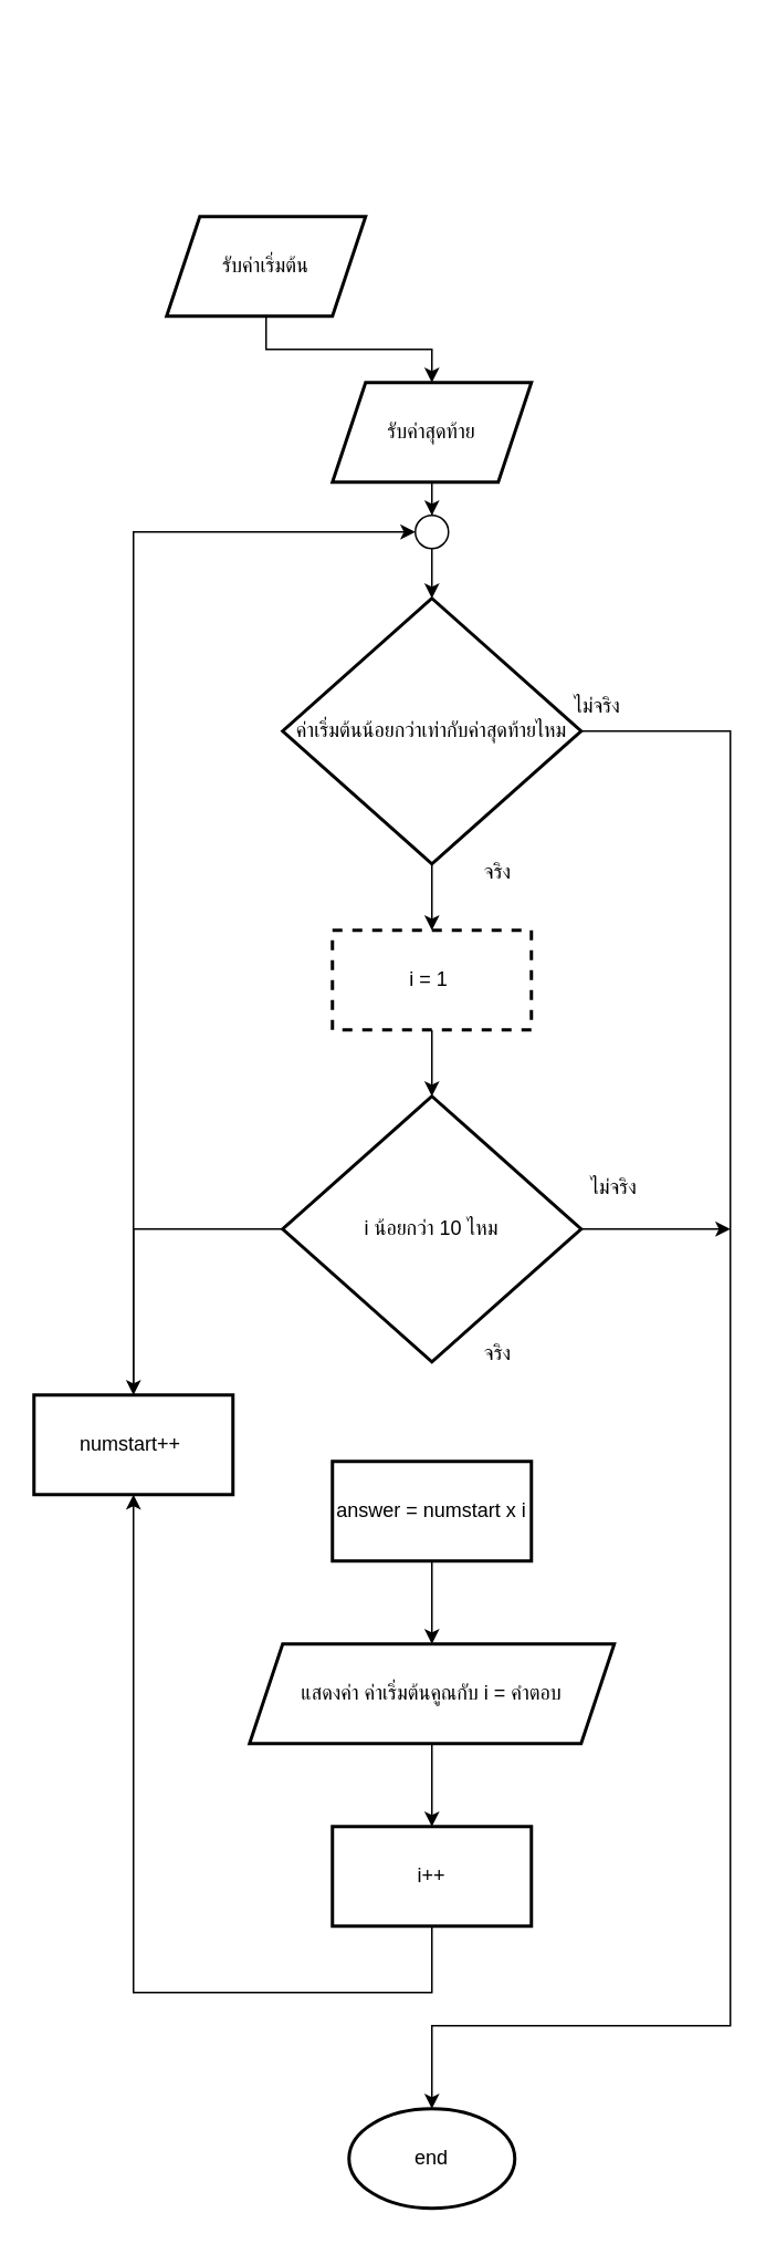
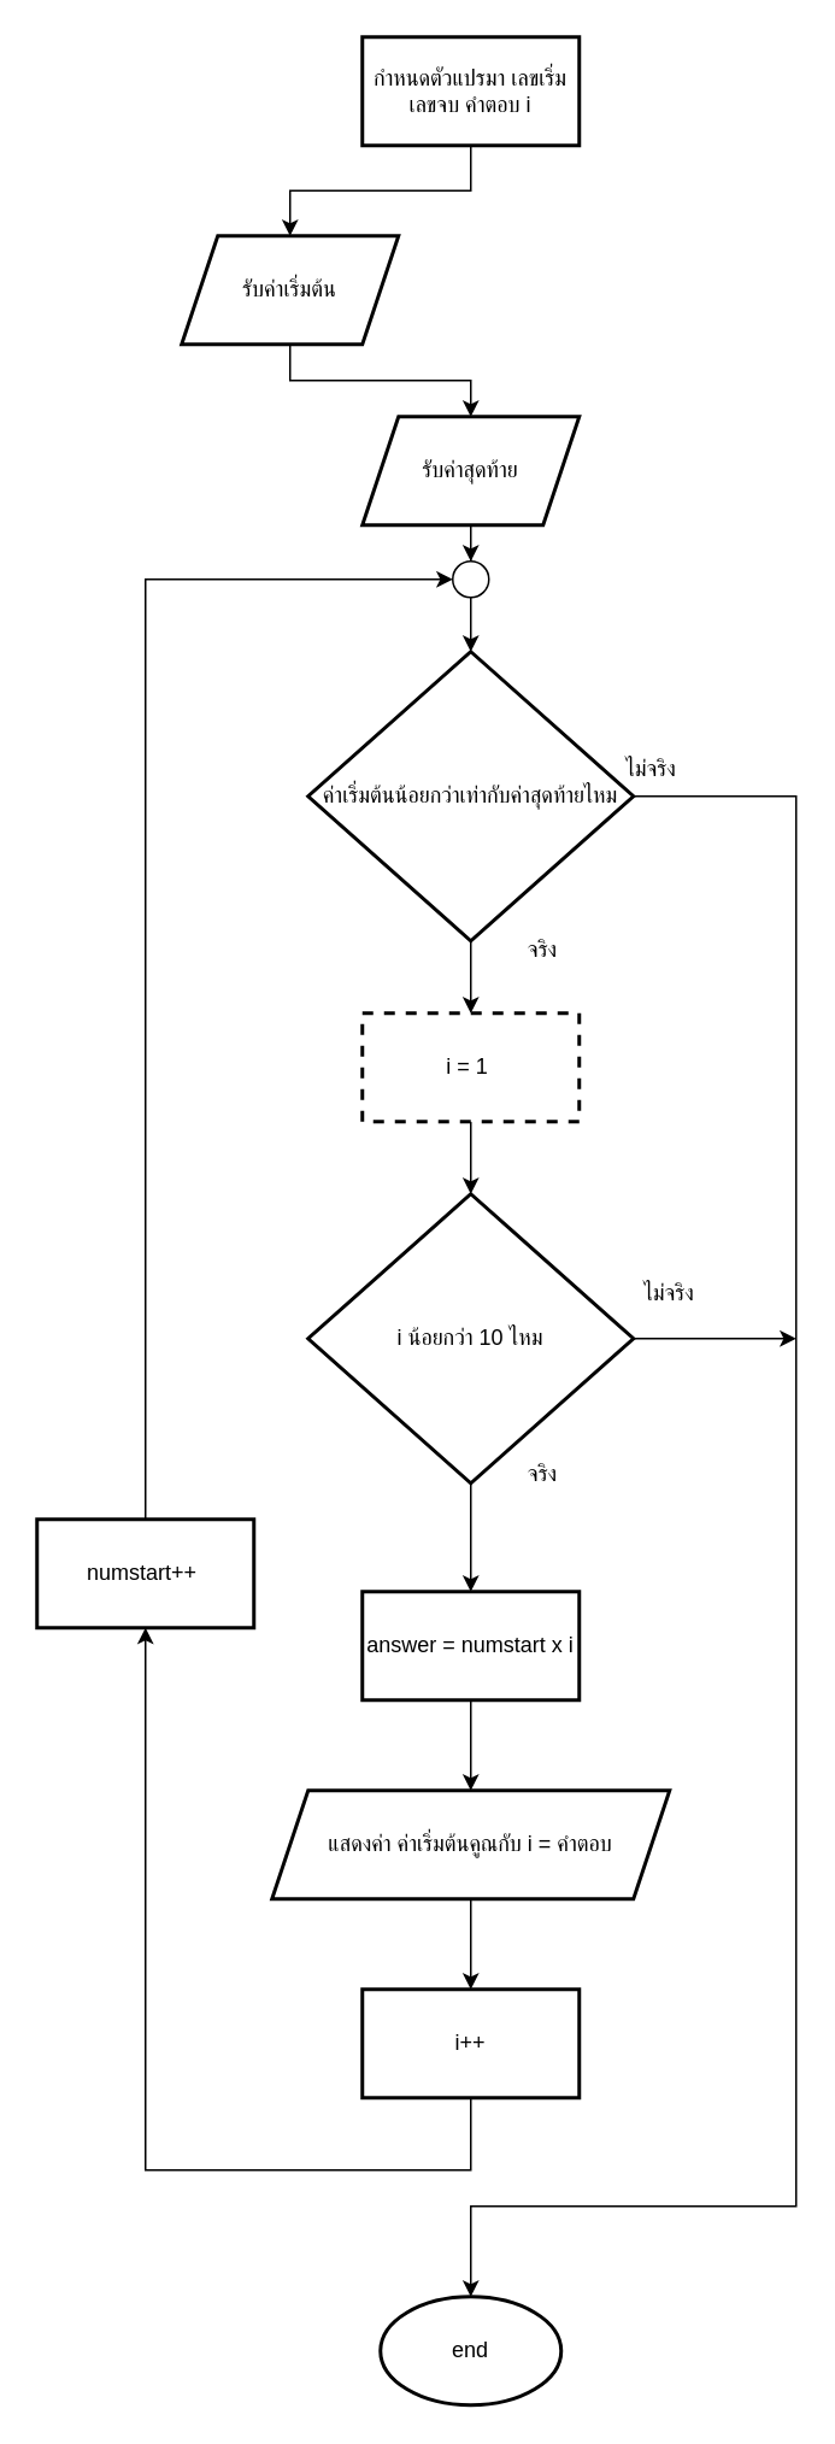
  <mxCell id="0" />
  <mxCell id="1" parent="0" />
+ <mxCell id="2" value="" style="edgeStyle=orthogonalEdgeStyle;rounded=0;orthogonalLoop=1;jettySize=auto;html=1;" edge="1" parent="1" source="3" target="5"><mxGeometry relative="1" as="geometry" /></mxCell>
+ <mxCell id="3" value="กำหนดตัวแปรมา เลขเริ่ม เลขจบ คำตอบ i" style="whiteSpace=wrap;html=1;strokeWidth=2;" vertex="1" parent="1"><mxGeometry x="200" y="20" width="120" height="60" as="geometry" /></mxCell>
  <mxCell id="4" value="" style="edgeStyle=orthogonalEdgeStyle;rounded=0;orthogonalLoop=1;jettySize=auto;html=1;" edge="1" parent="1" source="5" target="7"><mxGeometry relative="1" as="geometry" /></mxCell>
  <mxCell id="5" value="รับค่าเริ่มต้น" style="shape=parallelogram;perimeter=parallelogramPerimeter;whiteSpace=wrap;html=1;fixedSize=1;strokeWidth=2;" vertex="1" parent="1"><mxGeometry x="100" y="130" width="120" height="60" as="geometry" /></mxCell>
  <mxCell id="6" value="" style="edgeStyle=orthogonalEdgeStyle;rounded=0;orthogonalLoop=1;jettySize=auto;html=1;" edge="1" parent="1" source="27" target="10"><mxGeometry relative="1" as="geometry" /></mxCell>
  <mxCell id="7" value="รับค่าสุดท้าย" style="shape=parallelogram;perimeter=parallelogramPerimeter;whiteSpace=wrap;html=1;fixedSize=1;strokeWidth=2;" vertex="1" parent="1"><mxGeometry x="200" y="230" width="120" height="60" as="geometry" /></mxCell>
  <mxCell id="8" value="" style="edgeStyle=orthogonalEdgeStyle;rounded=0;orthogonalLoop=1;jettySize=auto;html=1;" edge="1" parent="1" source="10" target="16"><mxGeometry relative="1" as="geometry" /></mxCell>
  <mxCell id="9" style="edgeStyle=orthogonalEdgeStyle;rounded=0;orthogonalLoop=1;jettySize=auto;html=1;entryX=0.5;entryY=0;entryDx=0;entryDy=0;entryPerimeter=0;" edge="1" parent="1" source="10" target="29"><mxGeometry relative="1" as="geometry"><mxPoint x="260" y="1340" as="targetPoint" /><Array as="points"><mxPoint x="440" y="440" /><mxPoint x="440" y="1220" /><mxPoint x="260" y="1220" /></Array></mxGeometry></mxCell>
  <mxCell id="10" value="ค่าเริ่มต้นน้อยกว่าเท่ากับค่าสุดท้ายไหม" style="rhombus;whiteSpace=wrap;html=1;strokeWidth=2;" vertex="1" parent="1"><mxGeometry x="170" y="360" width="180" height="160" as="geometry" /></mxCell>
  <mxCell id="11" value="จริง" style="text;html=1;align=center;verticalAlign=middle;whiteSpace=wrap;rounded=0;" vertex="1" parent="1"><mxGeometry x="270" y="510" width="60" height="30" as="geometry" /></mxCell>
- <mxCell id="12" value="" style="edgeStyle=orthogonalEdgeStyle;rounded=0;orthogonalLoop=1;jettySize=auto;html=1;" edge="1" parent="1" source="14" target="25"><mxGeometry relative="1" as="geometry" /></mxCell>
+ <mxCell id="12" value="" style="edgeStyle=orthogonalEdgeStyle;rounded=0;orthogonalLoop=1;jettySize=auto;html=1;" edge="1" parent="1" source="14" target="19"><mxGeometry relative="1" as="geometry" /></mxCell>
  <mxCell id="13" style="edgeStyle=orthogonalEdgeStyle;rounded=0;orthogonalLoop=1;jettySize=auto;html=1;" edge="1" parent="1" source="14"><mxGeometry relative="1" as="geometry"><mxPoint x="440" y="740" as="targetPoint" /></mxGeometry></mxCell>
  <mxCell id="14" value="i น้อยกว่า 10 ไหม" style="rhombus;whiteSpace=wrap;html=1;strokeWidth=2;" vertex="1" parent="1"><mxGeometry x="170" y="660" width="180" height="160" as="geometry" /></mxCell>
  <mxCell id="15" value="" style="edgeStyle=orthogonalEdgeStyle;rounded=0;orthogonalLoop=1;jettySize=auto;html=1;" edge="1" parent="1" source="16" target="14"><mxGeometry relative="1" as="geometry" /></mxCell>
  <mxCell id="16" value="i = 1&amp;nbsp;" style="rounded=0;whiteSpace=wrap;html=1;strokeWidth=2;dashed=1;" vertex="1" parent="1"><mxGeometry x="200" y="560" width="120" height="60" as="geometry" /></mxCell>
  <mxCell id="17" value="จริง" style="text;html=1;align=center;verticalAlign=middle;whiteSpace=wrap;rounded=0;" vertex="1" parent="1"><mxGeometry x="270" y="800" width="60" height="30" as="geometry" /></mxCell>
  <mxCell id="18" value="" style="edgeStyle=orthogonalEdgeStyle;rounded=0;orthogonalLoop=1;jettySize=auto;html=1;" edge="1" parent="1" source="19" target="21"><mxGeometry relative="1" as="geometry" /></mxCell>
  <mxCell id="19" value="answer = numstart x i" style="whiteSpace=wrap;html=1;strokeWidth=2;" vertex="1" parent="1"><mxGeometry x="200" y="880" width="120" height="60" as="geometry" /></mxCell>
  <mxCell id="20" value="" style="edgeStyle=orthogonalEdgeStyle;rounded=0;orthogonalLoop=1;jettySize=auto;html=1;" edge="1" parent="1" source="21" target="23"><mxGeometry relative="1" as="geometry" /></mxCell>
  <mxCell id="21" value="แสดงค่า ค่าเริ่มต้นคูณกับ i = คำตอบ" style="shape=parallelogram;perimeter=parallelogramPerimeter;whiteSpace=wrap;html=1;fixedSize=1;strokeWidth=2;" vertex="1" parent="1"><mxGeometry x="150" y="990" width="220" height="60" as="geometry" /></mxCell>
  <mxCell id="22" style="edgeStyle=orthogonalEdgeStyle;rounded=0;orthogonalLoop=1;jettySize=auto;html=1;" edge="1" parent="1" source="23"><mxGeometry relative="1" as="geometry"><mxPoint x="80" y="900" as="targetPoint" /><Array as="points"><mxPoint x="260" y="1200" /><mxPoint x="80" y="1200" /></Array></mxGeometry></mxCell>
  <mxCell id="23" value="i++" style="whiteSpace=wrap;html=1;strokeWidth=2;" vertex="1" parent="1"><mxGeometry x="200" y="1100" width="120" height="60" as="geometry" /></mxCell>
  <mxCell id="24" style="edgeStyle=orthogonalEdgeStyle;rounded=0;orthogonalLoop=1;jettySize=auto;html=1;entryX=0;entryY=0.5;entryDx=0;entryDy=0;entryPerimeter=0;" edge="1" parent="1" source="25" target="27"><mxGeometry relative="1" as="geometry"><mxPoint x="240" y="320" as="targetPoint" /><Array as="points"><mxPoint x="80" y="320" /></Array></mxGeometry></mxCell>
  <mxCell id="25" value="numstart++&amp;nbsp;" style="whiteSpace=wrap;html=1;strokeWidth=2;" vertex="1" parent="1"><mxGeometry x="20" y="840" width="120" height="60" as="geometry" /></mxCell>
  <mxCell id="26" value="" style="edgeStyle=orthogonalEdgeStyle;rounded=0;orthogonalLoop=1;jettySize=auto;html=1;" edge="1" parent="1" source="7" target="27"><mxGeometry relative="1" as="geometry"><mxPoint x="260" y="290" as="sourcePoint" /><mxPoint x="260" y="360" as="targetPoint" /></mxGeometry></mxCell>
  <mxCell id="27" value="" style="verticalLabelPosition=bottom;verticalAlign=top;html=1;shape=mxgraph.flowchart.on-page_reference;" vertex="1" parent="1"><mxGeometry x="250" y="310" width="20" height="20" as="geometry" /></mxCell>
  <mxCell id="28" value="ไม่จริง" style="text;html=1;align=center;verticalAlign=middle;whiteSpace=wrap;rounded=0;" vertex="1" parent="1"><mxGeometry x="330" y="410" width="60" height="30" as="geometry" /></mxCell>
  <mxCell id="29" value="end" style="strokeWidth=2;html=1;shape=mxgraph.flowchart.start_1;whiteSpace=wrap;" vertex="1" parent="1"><mxGeometry x="210" y="1270" width="100" height="60" as="geometry" /></mxCell>
  <mxCell id="30" value="ไม่จริง" style="text;html=1;align=center;verticalAlign=middle;whiteSpace=wrap;rounded=0;" vertex="1" parent="1"><mxGeometry x="340" y="700" width="60" height="30" as="geometry" /></mxCell>
